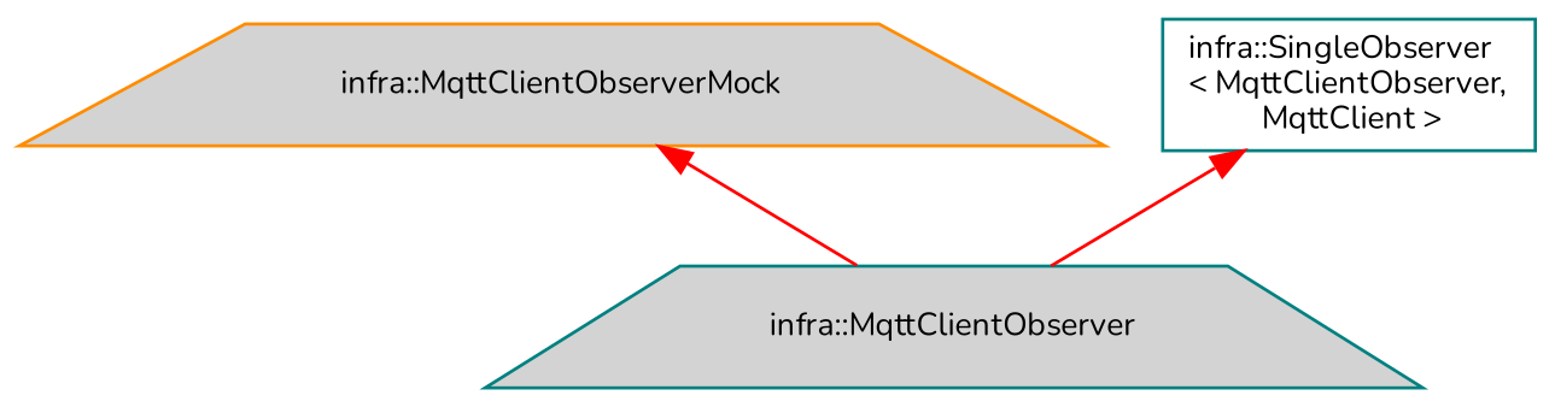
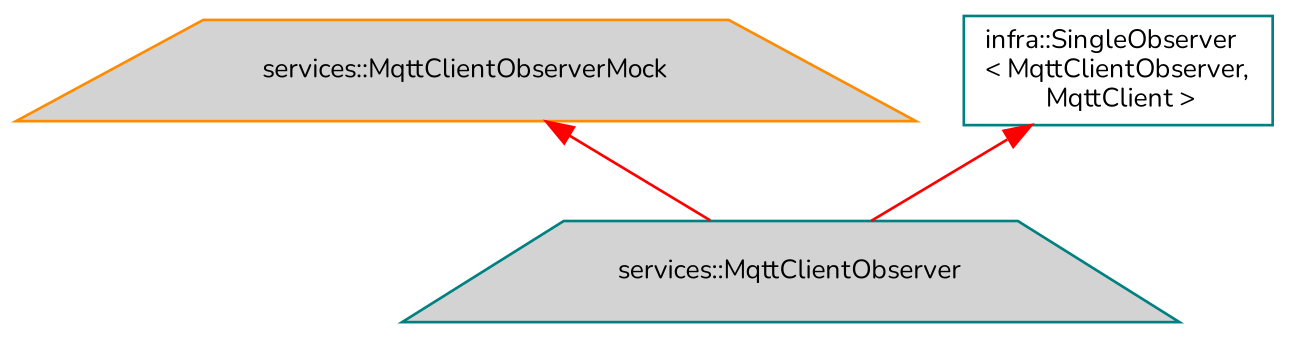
  digraph {
    fontname=Nunito
    node [color=teal fillcolor=lightgrey fontname=Nunito fontsize=10 shape=trapezium style=filled]
    edge [color=red dir=back fontname=Nunito fontsize=10 labelfontname=Helvetica labelfontsize=10 style=solid]
-   n1 [color=darkorange fontcolor=black height=0.2 label="infra::MqttClientObserverMock" width=0.4]
-   n2 [height=0.2 label="infra::MqttClientObserver" width=0.4]
+   n1 [color=darkorange fontcolor=black height=0.2 label="services::MqttClientObserverMock" width=0.4]
+   n2 [height=0.2 label="services::MqttClientObserver" width=0.4]
    n3 [fillcolor=white height=0.2 label="infra::SingleObserver\l\< MqttClientObserver,\l MqttClient \>" shape=box width=0.4]
    n1 -> n2
    n3 -> n2
  }
